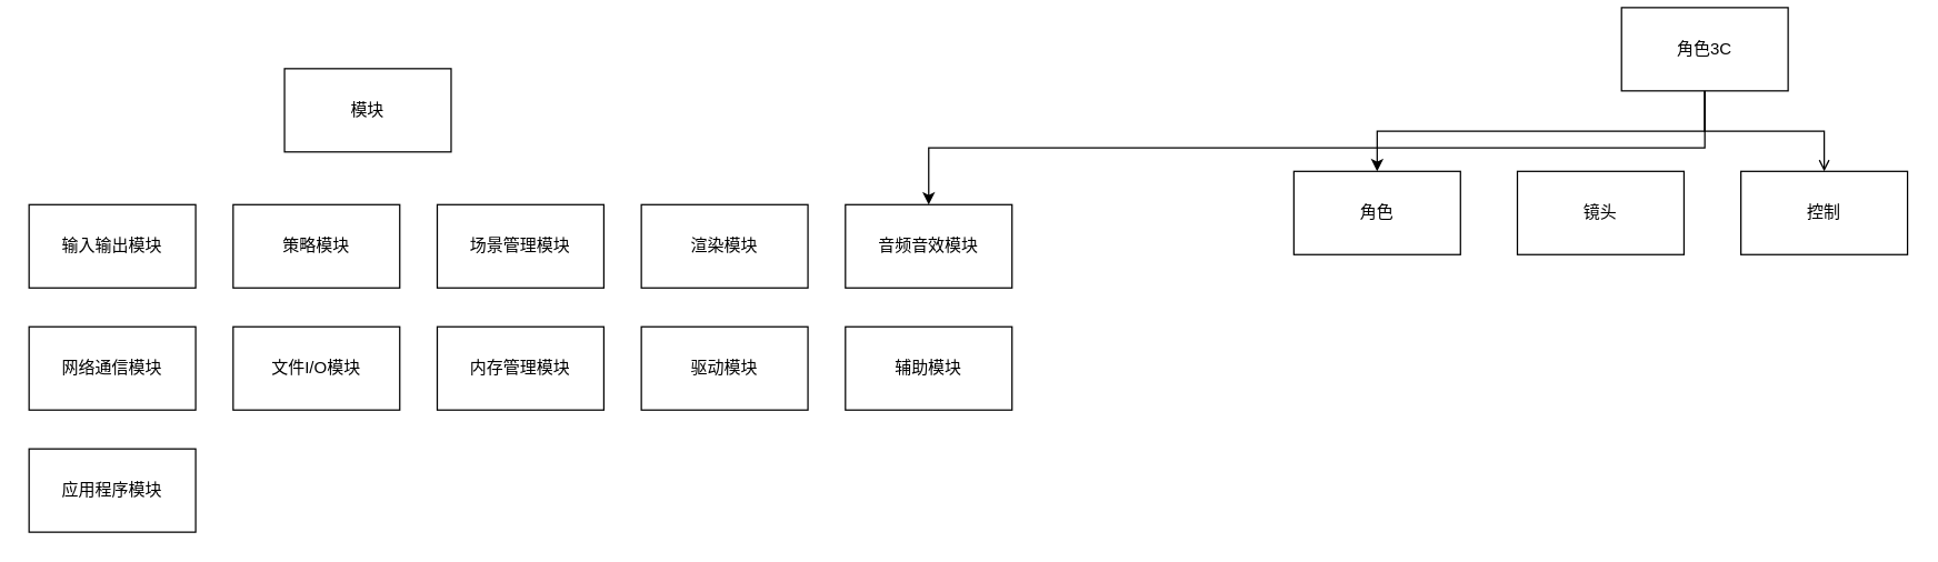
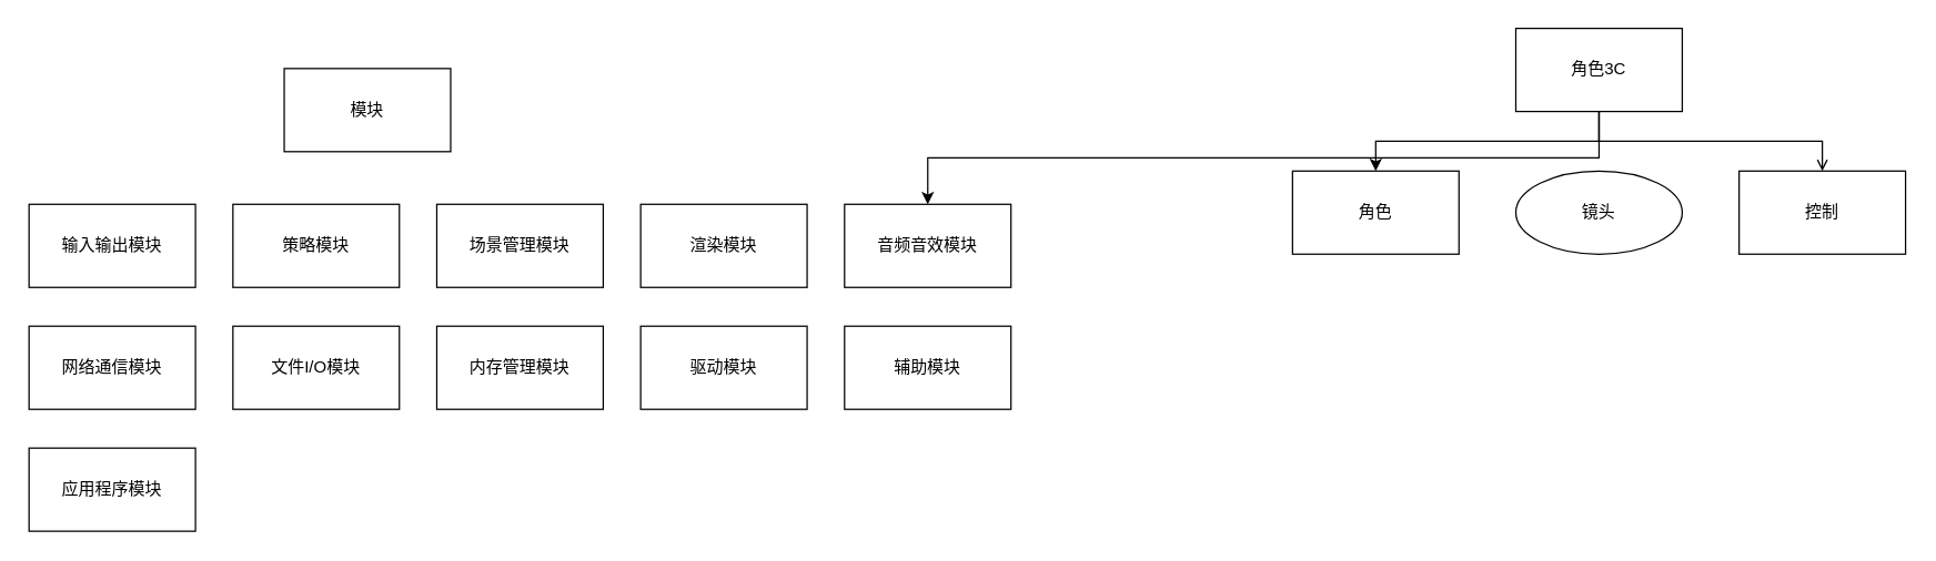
  <mxCell id="0" />
  <mxCell id="1" parent="0" />
  <mxCell id="2" value="模块" style="whiteSpace=wrap;html=1;" parent="1" vertex="1"><mxGeometry x="204" y="49" width="120" height="60" as="geometry" /></mxCell>
  <mxCell id="3" value="输入输出模块" style="whiteSpace=wrap;html=1;" parent="1" vertex="1"><mxGeometry x="20" y="147" width="120" height="60" as="geometry" /></mxCell>
  <mxCell id="4" value="策略模块" style="whiteSpace=wrap;html=1;" parent="1" vertex="1"><mxGeometry x="167" y="147" width="120" height="60" as="geometry" /></mxCell>
  <mxCell id="5" value="场景管理模块" style="whiteSpace=wrap;html=1;" parent="1" vertex="1"><mxGeometry x="314" y="147" width="120" height="60" as="geometry" /></mxCell>
  <mxCell id="6" value="渲染模块" style="whiteSpace=wrap;html=1;" parent="1" vertex="1"><mxGeometry x="461" y="147" width="120" height="60" as="geometry" /></mxCell>
  <mxCell id="7" value="音频音效模块" style="whiteSpace=wrap;html=1;" parent="1" vertex="1"><mxGeometry x="608" y="147" width="120" height="60" as="geometry" /></mxCell>
  <mxCell id="8" value="网络通信模块" style="whiteSpace=wrap;html=1;" parent="1" vertex="1"><mxGeometry x="20" y="235" width="120" height="60" as="geometry" /></mxCell>
  <mxCell id="9" value="文件I/O模块" style="whiteSpace=wrap;html=1;" parent="1" vertex="1"><mxGeometry x="167" y="235" width="120" height="60" as="geometry" /></mxCell>
  <mxCell id="10" value="内存管理模块" style="whiteSpace=wrap;html=1;" parent="1" vertex="1"><mxGeometry x="314" y="235" width="120" height="60" as="geometry" /></mxCell>
  <mxCell id="11" value="驱动模块" style="whiteSpace=wrap;html=1;" parent="1" vertex="1"><mxGeometry x="461" y="235" width="120" height="60" as="geometry" /></mxCell>
  <mxCell id="12" value="辅助模块" style="whiteSpace=wrap;html=1;" parent="1" vertex="1"><mxGeometry x="608" y="235" width="120" height="60" as="geometry" /></mxCell>
  <mxCell id="13" value="应用程序模块" style="whiteSpace=wrap;html=1;" parent="1" vertex="1"><mxGeometry x="20" y="323" width="120" height="60" as="geometry" /></mxCell>
  <mxCell id="14" style="edgeStyle=orthogonalEdgeStyle;rounded=0;orthogonalLoop=1;jettySize=auto;html=1;exitX=0.5;exitY=1;exitDx=0;exitDy=0;" edge="1" parent="1" source="17" target="7"><mxGeometry relative="1" as="geometry" /></mxCell>
  <mxCell id="15" style="edgeStyle=orthogonalEdgeStyle;rounded=0;orthogonalLoop=1;jettySize=auto;html=1;exitX=0.5;exitY=1;exitDx=0;exitDy=0;" edge="1" parent="1" source="17" target="18"><mxGeometry relative="1" as="geometry" /></mxCell>
  <mxCell id="16" style="edgeStyle=orthogonalEdgeStyle;rounded=0;orthogonalLoop=1;jettySize=auto;html=1;exitX=0.5;exitY=1;exitDx=0;exitDy=0;endArrow=open;" edge="1" parent="1" source="17" target="20"><mxGeometry relative="1" as="geometry" /></mxCell>
- <mxCell id="17" value="角色3C" style="whiteSpace=wrap;html=1;" vertex="1" parent="1"><mxGeometry x="1167" y="5" width="120" height="60" as="geometry" /></mxCell>
+ <mxCell id="17" value="角色3C" style="whiteSpace=wrap;html=1;" vertex="1" parent="1"><mxGeometry x="1092" y="20" width="120" height="60" as="geometry" /></mxCell>
  <mxCell id="18" value="角色" style="whiteSpace=wrap;html=1;" vertex="1" parent="1"><mxGeometry x="931" y="123" width="120" height="60" as="geometry" /></mxCell>
- <mxCell id="19" value="镜头" style="whiteSpace=wrap;html=1;" vertex="1" parent="1"><mxGeometry x="1092" y="123" width="120" height="60" as="geometry" /></mxCell>
+ <mxCell id="19" value="镜头" style="ellipse;whiteSpace=wrap;html=1;" vertex="1" parent="1"><mxGeometry x="1092" y="123" width="120" height="60" as="geometry" /></mxCell>
  <mxCell id="20" value="控制" style="whiteSpace=wrap;html=1;" vertex="1" parent="1"><mxGeometry x="1253" y="123" width="120" height="60" as="geometry" /></mxCell>
